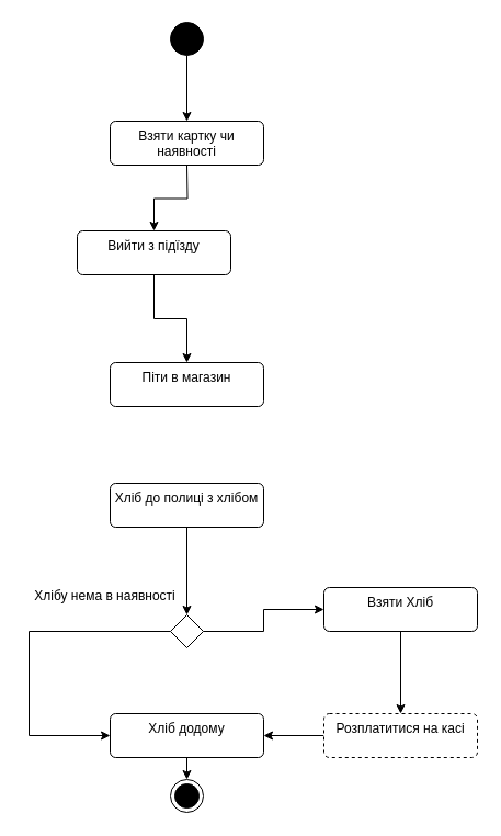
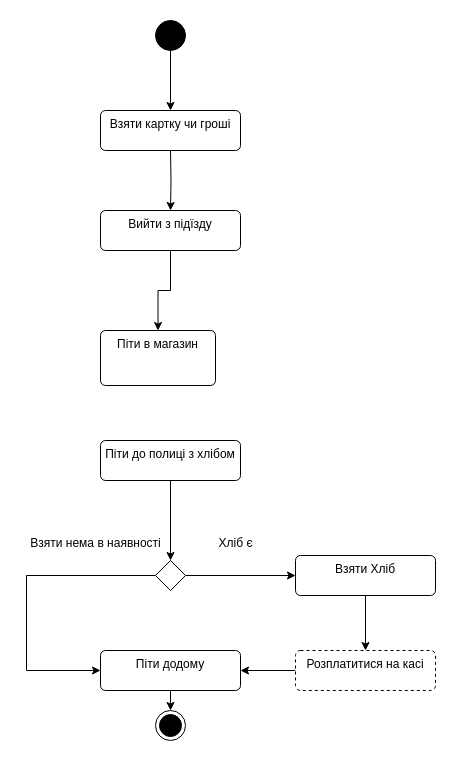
  <mxCell id="0" />
  <mxCell id="1" parent="0" />
  <mxCell id="2" value="" style="ellipse;html=1;shape=endState;fillColor=strokeColor;" vertex="1" parent="1"><mxGeometry x="155" y="710" width="30" height="30" as="geometry" /></mxCell>
  <mxCell id="3" style="edgeStyle=orthogonalEdgeStyle;rounded=0;orthogonalLoop=1;jettySize=auto;html=1;exitX=0.5;exitY=1;exitDx=0;exitDy=0;entryX=0.5;entryY=0;entryDx=0;entryDy=0;" edge="1" parent="1" target="5"><mxGeometry relative="1" as="geometry"><mxPoint x="170" y="150" as="sourcePoint" /></mxGeometry></mxCell>
  <mxCell id="4" style="edgeStyle=orthogonalEdgeStyle;rounded=0;orthogonalLoop=1;jettySize=auto;html=1;exitX=0.5;exitY=1;exitDx=0;exitDy=0;entryX=0.5;entryY=0;entryDx=0;entryDy=0;" edge="1" parent="1" source="5" target="6"><mxGeometry relative="1" as="geometry"><mxPoint x="170.5" y="320" as="targetPoint" /></mxGeometry></mxCell>
- <mxCell id="5" value="Вийти з підїзду" style="html=1;align=center;verticalAlign=top;rounded=1;absoluteArcSize=1;arcSize=10;dashed=0;whiteSpace=wrap;" vertex="1" parent="1"><mxGeometry x="70" y="210" width="140" height="40" as="geometry" /></mxCell>
- <mxCell id="6" value="Піти в магазин" style="html=1;align=center;verticalAlign=top;rounded=1;absoluteArcSize=1;arcSize=10;dashed=0;whiteSpace=wrap;" vertex="1" parent="1"><mxGeometry x="100" y="330" width="140" height="40" as="geometry" /></mxCell>
+ <mxCell id="5" value="Вийти з підїзду" style="html=1;align=center;verticalAlign=top;rounded=1;absoluteArcSize=1;arcSize=10;dashed=0;whiteSpace=wrap;" vertex="1" parent="1"><mxGeometry x="100" y="210" width="140" height="40" as="geometry" /></mxCell>
+ <mxCell id="6" value="Піти в магазин" style="html=1;align=center;verticalAlign=top;rounded=1;absoluteArcSize=1;arcSize=10;dashed=0;whiteSpace=wrap;" vertex="1" parent="1"><mxGeometry x="100" y="330" width="115" height="55" as="geometry" /></mxCell>
  <mxCell id="7" style="edgeStyle=orthogonalEdgeStyle;rounded=0;orthogonalLoop=1;jettySize=auto;html=1;exitX=0.5;exitY=1;exitDx=0;exitDy=0;entryX=0.5;entryY=0;entryDx=0;entryDy=0;" edge="1" parent="1" source="8" target="12"><mxGeometry relative="1" as="geometry" /></mxCell>
- <mxCell id="8" value="Хліб до полиці з хлібом" style="html=1;align=center;verticalAlign=top;rounded=1;absoluteArcSize=1;arcSize=10;dashed=0;whiteSpace=wrap;" vertex="1" parent="1"><mxGeometry x="100" y="440" width="140" height="40" as="geometry" /></mxCell>
- <mxCell id="9" value="Взяти картку чи наявності" style="html=1;align=center;verticalAlign=top;rounded=1;absoluteArcSize=1;arcSize=10;dashed=0;whiteSpace=wrap;" vertex="1" parent="1"><mxGeometry x="100" y="110" width="140" height="40" as="geometry" /></mxCell>
+ <mxCell id="8" value="Піти до полиці з хлібом" style="html=1;align=center;verticalAlign=top;rounded=1;absoluteArcSize=1;arcSize=10;dashed=0;whiteSpace=wrap;" vertex="1" parent="1"><mxGeometry x="100" y="440" width="140" height="40" as="geometry" /></mxCell>
+ <mxCell id="9" value="Взяти картку чи гроші" style="html=1;align=center;verticalAlign=top;rounded=1;absoluteArcSize=1;arcSize=10;dashed=0;whiteSpace=wrap;" vertex="1" parent="1"><mxGeometry x="100" y="110" width="140" height="40" as="geometry" /></mxCell>
  <mxCell id="10" style="edgeStyle=orthogonalEdgeStyle;rounded=0;orthogonalLoop=1;jettySize=auto;html=1;exitX=0;exitY=0.5;exitDx=0;exitDy=0;entryX=0;entryY=0.5;entryDx=0;entryDy=0;" edge="1" parent="1" source="12" target="16"><mxGeometry relative="1" as="geometry"><mxPoint x="25" y="660" as="targetPoint" /><Array as="points"><mxPoint x="26" y="575" /><mxPoint x="26" y="670" /></Array></mxGeometry></mxCell>
  <mxCell id="11" style="edgeStyle=orthogonalEdgeStyle;rounded=0;orthogonalLoop=1;jettySize=auto;html=1;exitX=1;exitY=0.5;exitDx=0;exitDy=0;entryX=0;entryY=0.5;entryDx=0;entryDy=0;" edge="1" parent="1" source="12" target="18"><mxGeometry relative="1" as="geometry"><mxPoint x="275" y="575" as="targetPoint" /></mxGeometry></mxCell>
  <mxCell id="12" value="" style="rhombus;whiteSpace=wrap;html=1;" vertex="1" parent="1"><mxGeometry x="155" y="560" width="30" height="30" as="geometry" /></mxCell>
- <mxCell id="13" value="Хлібу нема в наявності" style="text;html=1;align=center;verticalAlign=middle;resizable=0;points=[];autosize=1;strokeColor=none;fillColor=none;" vertex="1" parent="1"><mxGeometry x="20" y="528" width="150" height="30" as="geometry" /></mxCell>
+ <mxCell id="13" value="Взяти нема в наявності" style="text;html=1;align=center;verticalAlign=middle;resizable=0;points=[];autosize=1;strokeColor=none;fillColor=none;" vertex="1" parent="1"><mxGeometry x="20" y="528" width="150" height="30" as="geometry" /></mxCell>
+ <mxCell id="14" value="Хліб є" style="text;html=1;align=center;verticalAlign=middle;resizable=0;points=[];autosize=1;strokeColor=none;fillColor=none;" vertex="1" parent="1"><mxGeometry x="205" y="528" width="60" height="30" as="geometry" /></mxCell>
  <mxCell id="15" style="edgeStyle=orthogonalEdgeStyle;rounded=0;orthogonalLoop=1;jettySize=auto;html=1;exitX=0.5;exitY=1;exitDx=0;exitDy=0;entryX=0.5;entryY=0;entryDx=0;entryDy=0;" edge="1" parent="1" source="16" target="2"><mxGeometry relative="1" as="geometry" /></mxCell>
- <mxCell id="16" value="Хліб додому" style="html=1;align=center;verticalAlign=top;rounded=1;absoluteArcSize=1;arcSize=10;dashed=0;whiteSpace=wrap;" vertex="1" parent="1"><mxGeometry x="100" y="650" width="140" height="40" as="geometry" /></mxCell>
+ <mxCell id="16" value="Піти додому" style="html=1;align=center;verticalAlign=top;rounded=1;absoluteArcSize=1;arcSize=10;dashed=0;whiteSpace=wrap;" vertex="1" parent="1"><mxGeometry x="100" y="650" width="140" height="40" as="geometry" /></mxCell>
  <mxCell id="17" style="edgeStyle=orthogonalEdgeStyle;rounded=0;orthogonalLoop=1;jettySize=auto;html=1;exitX=0.5;exitY=1;exitDx=0;exitDy=0;entryX=0.5;entryY=0;entryDx=0;entryDy=0;" edge="1" parent="1" source="18" target="20"><mxGeometry relative="1" as="geometry" /></mxCell>
- <mxCell id="18" value="Взяти Хліб" style="html=1;align=center;verticalAlign=top;rounded=1;absoluteArcSize=1;arcSize=10;dashed=0;whiteSpace=wrap;" vertex="1" parent="1"><mxGeometry x="295" y="535" width="140" height="40" as="geometry" /></mxCell>
+ <mxCell id="18" value="Взяти Хліб" style="html=1;align=center;verticalAlign=top;rounded=1;absoluteArcSize=1;arcSize=10;dashed=0;whiteSpace=wrap;" vertex="1" parent="1"><mxGeometry x="295" y="555" width="140" height="40" as="geometry" /></mxCell>
  <mxCell id="19" style="edgeStyle=orthogonalEdgeStyle;rounded=0;orthogonalLoop=1;jettySize=auto;html=1;exitX=0;exitY=0.5;exitDx=0;exitDy=0;entryX=1;entryY=0.5;entryDx=0;entryDy=0;" edge="1" parent="1" source="20" target="16"><mxGeometry relative="1" as="geometry" /></mxCell>
  <mxCell id="20" value="Розплатитися на касі" style="html=1;align=center;verticalAlign=top;rounded=1;absoluteArcSize=1;arcSize=10;dashed=1;whiteSpace=wrap;" vertex="1" parent="1"><mxGeometry x="295" y="650" width="140" height="40" as="geometry" /></mxCell>
  <mxCell id="21" style="edgeStyle=orthogonalEdgeStyle;rounded=0;orthogonalLoop=1;jettySize=auto;html=1;exitX=0.5;exitY=1;exitDx=0;exitDy=0;entryX=0.5;entryY=0;entryDx=0;entryDy=0;" edge="1" parent="1" source="22" target="9"><mxGeometry relative="1" as="geometry" /></mxCell>
  <mxCell id="22" value="" style="ellipse;fillColor=strokeColor;html=1;" vertex="1" parent="1"><mxGeometry x="155" y="20" width="30" height="30" as="geometry" /></mxCell>
